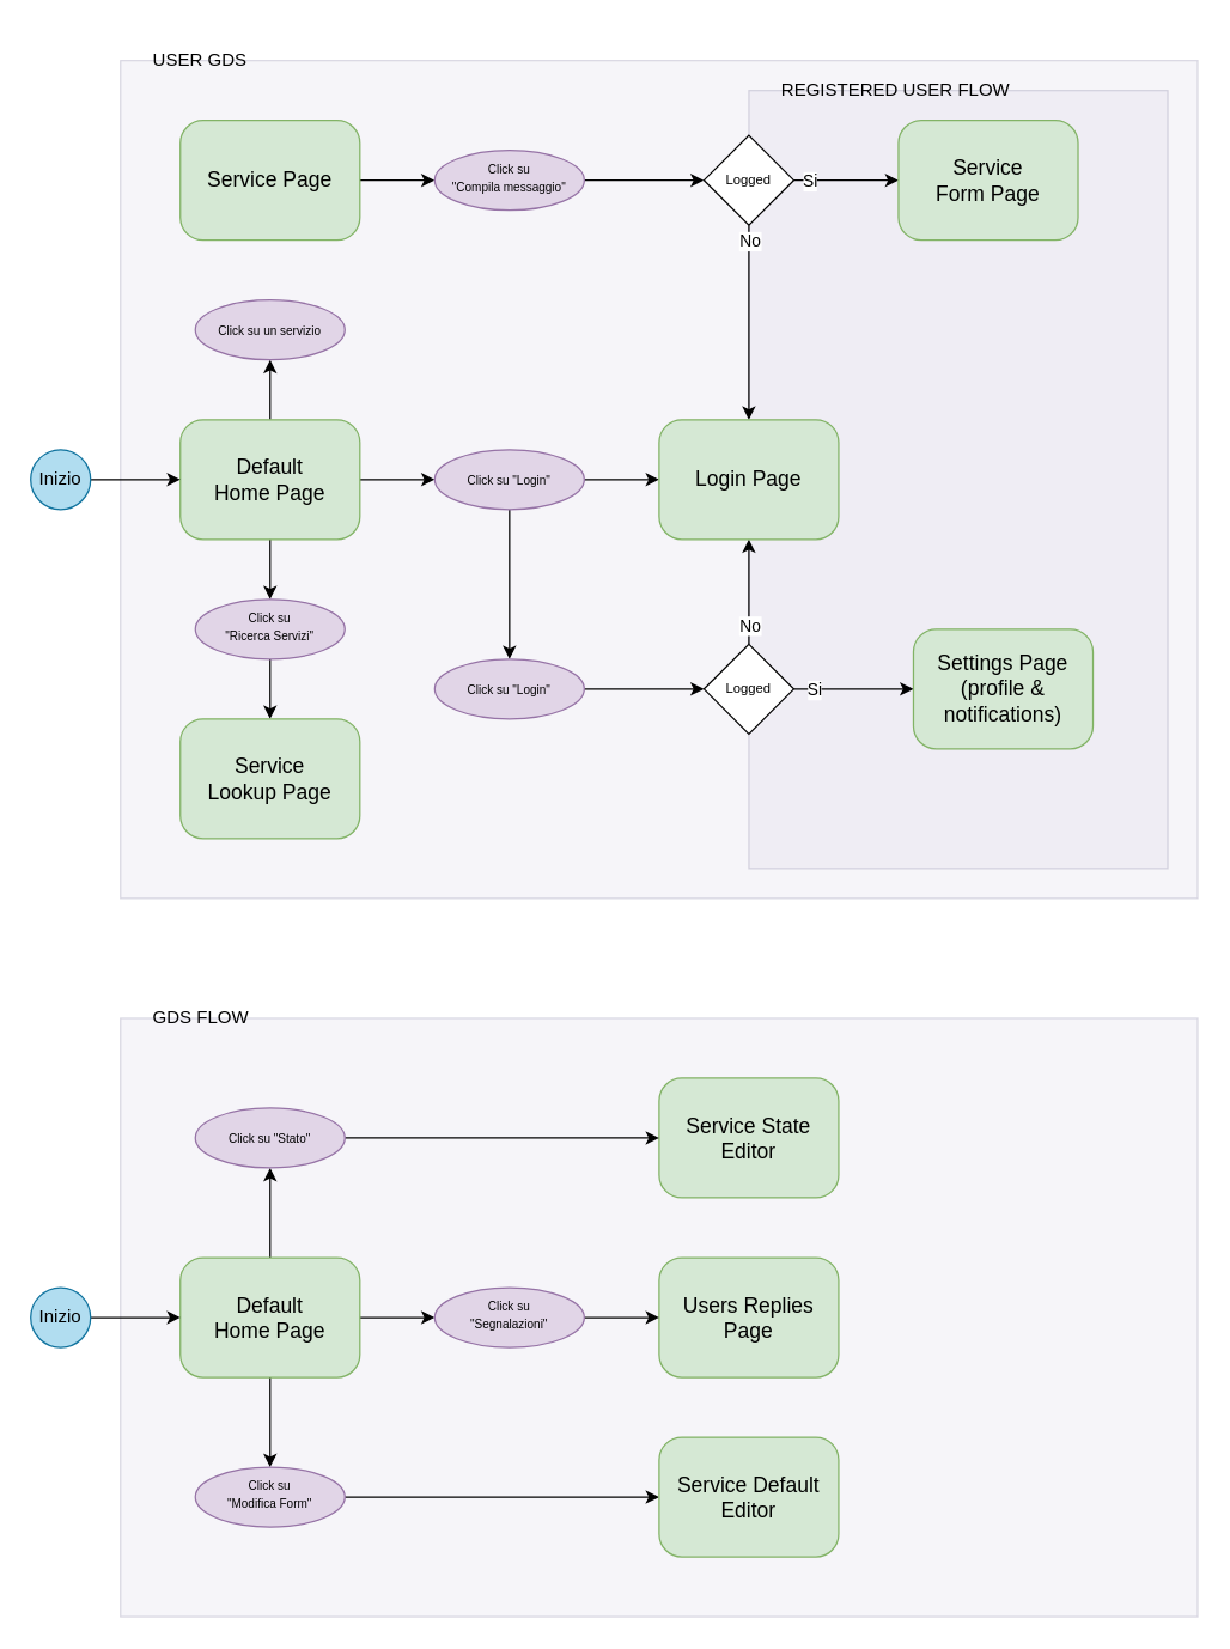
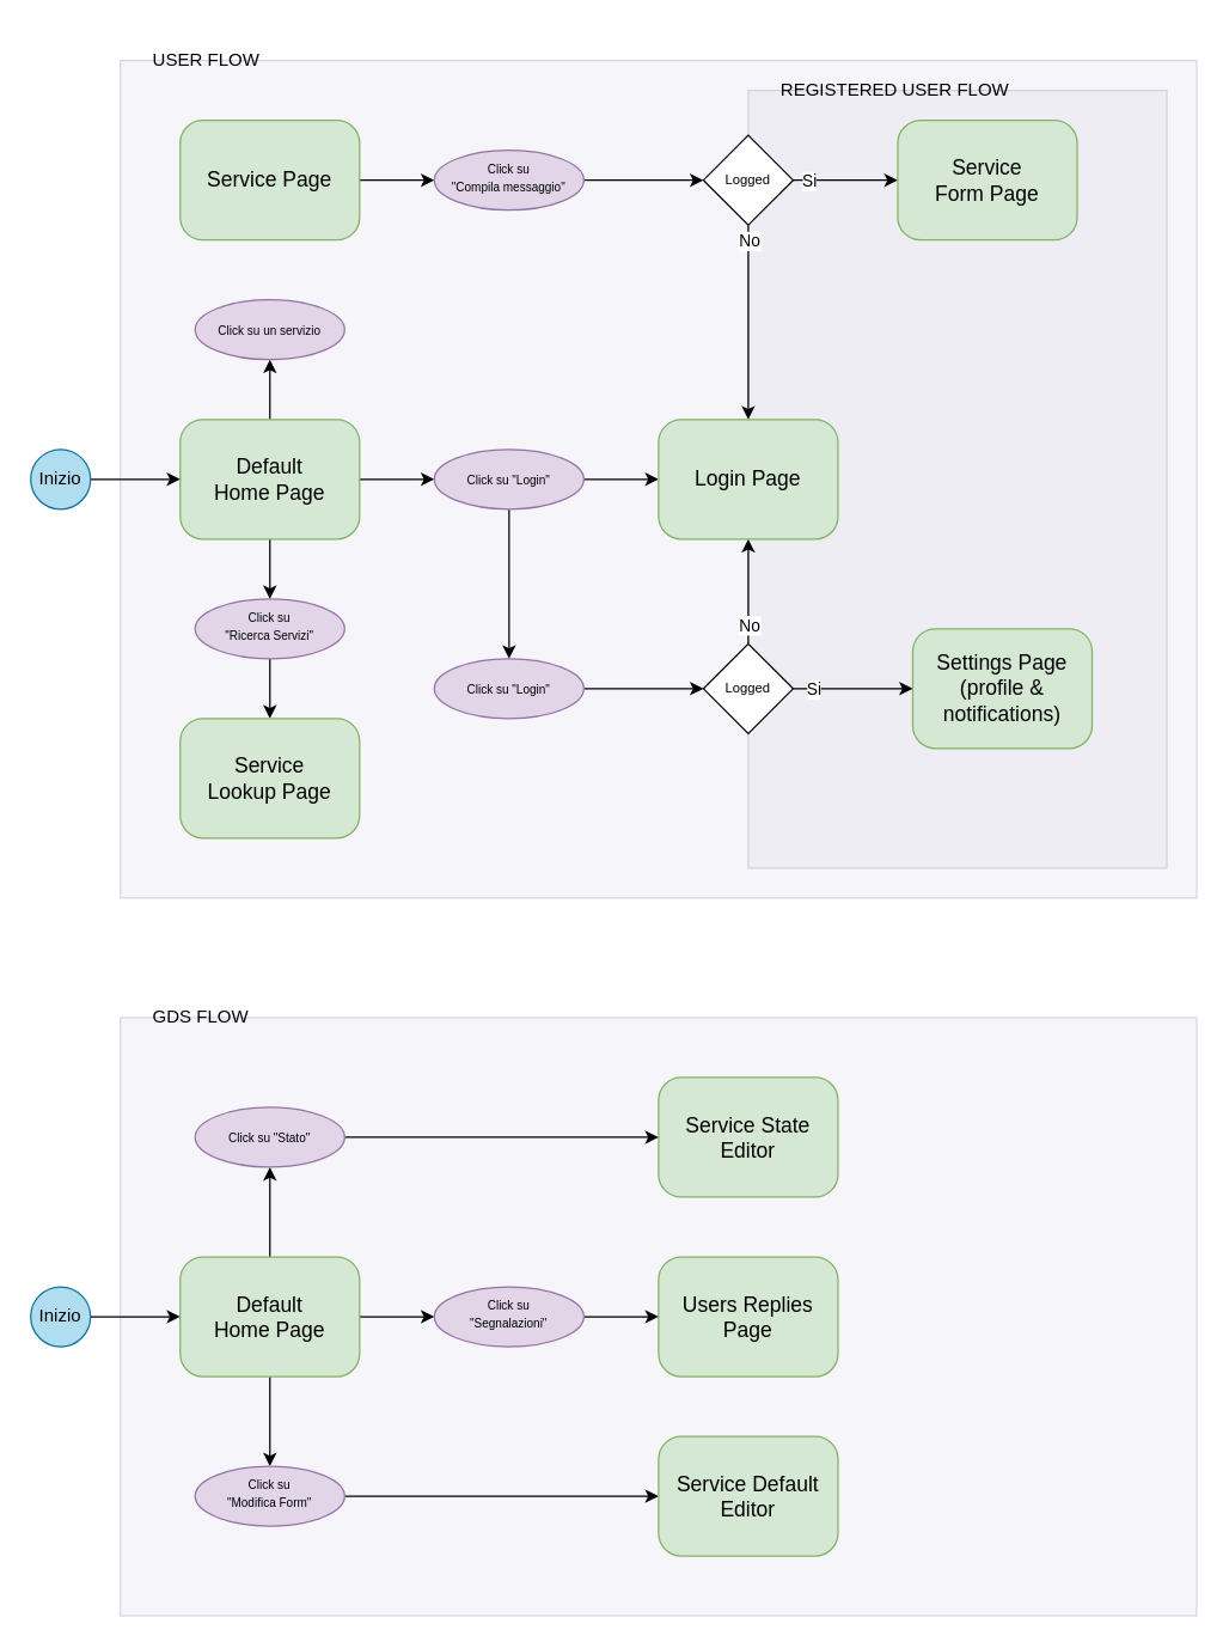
  <mxCell id="0" />
  <mxCell id="1" parent="0" />
  <mxCell id="2" value="" style="rounded=0;whiteSpace=wrap;html=1;fillColor=#d0cee2;strokeColor=#56517e;opacity=20;" vertex="1" parent="1"><mxGeometry x="80" y="680" width="720" height="400" as="geometry" /></mxCell>
  <mxCell id="3" value="" style="rounded=0;whiteSpace=wrap;html=1;fillColor=#d0cee2;strokeColor=#56517e;opacity=20;" vertex="1" parent="1"><mxGeometry x="80" y="40" width="720" height="560" as="geometry" /></mxCell>
  <mxCell id="4" value="" style="rounded=0;whiteSpace=wrap;html=1;fillColor=#d0cee2;strokeColor=#56517e;opacity=20;" vertex="1" parent="1"><mxGeometry x="500" y="60" width="280" height="520" as="geometry" /></mxCell>
  <mxCell id="5" value="" style="edgeStyle=orthogonalEdgeStyle;rounded=0;orthogonalLoop=1;jettySize=auto;html=1;" edge="1" parent="1" source="8" target="9"><mxGeometry relative="1" as="geometry" /></mxCell>
  <mxCell id="6" value="" style="edgeStyle=orthogonalEdgeStyle;rounded=0;orthogonalLoop=1;jettySize=auto;html=1;" edge="1" parent="1" source="8" target="16"><mxGeometry relative="1" as="geometry" /></mxCell>
  <mxCell id="7" value="" style="edgeStyle=orthogonalEdgeStyle;rounded=0;orthogonalLoop=1;jettySize=auto;html=1;" edge="1" parent="1" source="8" target="37"><mxGeometry relative="1" as="geometry" /></mxCell>
  <mxCell id="8" value="&lt;span style=&quot;font-size: 14px;&quot;&gt;Default&lt;/span&gt;&lt;div style=&quot;font-size: 14px;&quot;&gt;&lt;span style=&quot;font-size: 14px;&quot;&gt;Home Page&lt;/span&gt;&lt;/div&gt;" style="rounded=1;whiteSpace=wrap;html=1;fillColor=#d5e8d4;strokeColor=#82b366;perimeterSpacing=0;gradientColor=none;arcSize=19;fontSize=14;" vertex="1" parent="1"><mxGeometry x="120" y="280" width="120" height="80" as="geometry" /></mxCell>
  <mxCell id="9" value="&lt;span style=&quot;font-size: 8px;&quot;&gt;Click su un servizio&lt;/span&gt;" style="ellipse;whiteSpace=wrap;html=1;fillColor=#e1d5e7;strokeColor=#9673a6;fontSize=10;verticalAlign=middle;horizontal=1;" vertex="1" parent="1"><mxGeometry x="130" y="200" width="100" height="40" as="geometry" /></mxCell>
  <mxCell id="10" style="edgeStyle=orthogonalEdgeStyle;rounded=0;orthogonalLoop=1;jettySize=auto;html=1;exitX=1;exitY=0.5;exitDx=0;exitDy=0;" edge="1" parent="1" source="11" target="13"><mxGeometry relative="1" as="geometry" /></mxCell>
  <mxCell id="11" value="&lt;font style=&quot;font-size: 14px;&quot;&gt;Service Page&lt;/font&gt;" style="rounded=1;whiteSpace=wrap;html=1;fillColor=#d5e8d4;strokeColor=#82b366;perimeterSpacing=0;gradientColor=none;arcSize=19;fontSize=14;" vertex="1" parent="1"><mxGeometry x="120" y="80" width="120" height="80" as="geometry" /></mxCell>
  <mxCell id="12" value="" style="edgeStyle=orthogonalEdgeStyle;rounded=0;orthogonalLoop=1;jettySize=auto;html=1;" edge="1" parent="1" source="13" target="28"><mxGeometry relative="1" as="geometry" /></mxCell>
  <mxCell id="13" value="&lt;font style=&quot;font-size: 8px;&quot;&gt;Click su&lt;br&gt;&quot;Compila messaggio&quot;&lt;/font&gt;" style="ellipse;whiteSpace=wrap;html=1;fillColor=#e1d5e7;strokeColor=#9673a6;fontSize=10;verticalAlign=top;" vertex="1" parent="1"><mxGeometry x="290" y="100" width="100" height="40" as="geometry" /></mxCell>
  <mxCell id="14" value="" style="edgeStyle=orthogonalEdgeStyle;rounded=0;orthogonalLoop=1;jettySize=auto;html=1;" edge="1" parent="1" source="16" target="29"><mxGeometry relative="1" as="geometry" /></mxCell>
  <mxCell id="15" value="" style="edgeStyle=orthogonalEdgeStyle;rounded=0;orthogonalLoop=1;jettySize=auto;html=1;" edge="1" parent="1" source="16" target="18"><mxGeometry relative="1" as="geometry" /></mxCell>
  <mxCell id="16" value="&lt;span style=&quot;font-size: 8px;&quot;&gt;Click su &quot;Login&quot;&lt;/span&gt;" style="ellipse;whiteSpace=wrap;html=1;fillColor=#e1d5e7;strokeColor=#9673a6;fontSize=10;verticalAlign=middle;horizontal=1;" vertex="1" parent="1"><mxGeometry x="290" y="300" width="100" height="40" as="geometry" /></mxCell>
  <mxCell id="17" value="" style="edgeStyle=orthogonalEdgeStyle;rounded=0;orthogonalLoop=1;jettySize=auto;html=1;" edge="1" parent="1" source="18" target="23"><mxGeometry relative="1" as="geometry" /></mxCell>
  <mxCell id="18" value="&lt;span style=&quot;font-size: 8px;&quot;&gt;Click su &quot;Login&quot;&lt;/span&gt;" style="ellipse;whiteSpace=wrap;html=1;fillColor=#e1d5e7;strokeColor=#9673a6;fontSize=10;verticalAlign=middle;horizontal=1;" vertex="1" parent="1"><mxGeometry x="290" y="440" width="100" height="40" as="geometry" /></mxCell>
  <mxCell id="19" value="" style="edgeStyle=orthogonalEdgeStyle;rounded=0;orthogonalLoop=1;jettySize=auto;html=1;" edge="1" parent="1" source="23" target="29"><mxGeometry relative="1" as="geometry" /></mxCell>
  <mxCell id="20" value="No" style="edgeLabel;html=1;align=center;verticalAlign=middle;resizable=0;points=[];" connectable="0" vertex="1" parent="19"><mxGeometry x="-0.616" y="1" relative="1" as="geometry"><mxPoint x="1" as="offset" /></mxGeometry></mxCell>
  <mxCell id="21" value="" style="edgeStyle=orthogonalEdgeStyle;rounded=0;orthogonalLoop=1;jettySize=auto;html=1;" edge="1" parent="1" source="23" target="31"><mxGeometry relative="1" as="geometry" /></mxCell>
  <mxCell id="22" value="Si" style="edgeLabel;html=1;align=center;verticalAlign=middle;resizable=0;points=[];" connectable="0" vertex="1" parent="21"><mxGeometry x="-0.425" relative="1" as="geometry"><mxPoint x="-10" as="offset" /></mxGeometry></mxCell>
  <mxCell id="23" value="Logged" style="rhombus;whiteSpace=wrap;html=1;fontSize=9;" vertex="1" parent="1"><mxGeometry x="470" y="430" width="60" height="60" as="geometry" /></mxCell>
  <mxCell id="24" value="" style="edgeStyle=orthogonalEdgeStyle;rounded=0;orthogonalLoop=1;jettySize=auto;html=1;" edge="1" parent="1" source="28" target="30"><mxGeometry relative="1" as="geometry" /></mxCell>
  <mxCell id="25" value="Si" style="edgeLabel;html=1;align=center;verticalAlign=middle;resizable=0;points=[];" connectable="0" vertex="1" parent="24"><mxGeometry x="-0.578" relative="1" as="geometry"><mxPoint x="-5" as="offset" /></mxGeometry></mxCell>
  <mxCell id="26" style="edgeStyle=orthogonalEdgeStyle;rounded=0;orthogonalLoop=1;jettySize=auto;html=1;exitX=0.5;exitY=1;exitDx=0;exitDy=0;" edge="1" parent="1" source="28" target="29"><mxGeometry relative="1" as="geometry" /></mxCell>
  <mxCell id="27" value="No" style="edgeLabel;html=1;align=center;verticalAlign=middle;resizable=0;points=[];" connectable="0" vertex="1" parent="26"><mxGeometry x="-0.555" y="-1" relative="1" as="geometry"><mxPoint x="1" y="-19" as="offset" /></mxGeometry></mxCell>
  <mxCell id="28" value="Logged" style="rhombus;whiteSpace=wrap;html=1;fontSize=9;" vertex="1" parent="1"><mxGeometry x="470" y="90" width="60" height="60" as="geometry" /></mxCell>
  <mxCell id="29" value="&lt;font style=&quot;font-size: 14px;&quot;&gt;Login Page&lt;/font&gt;" style="rounded=1;whiteSpace=wrap;html=1;fillColor=#d5e8d4;strokeColor=#82b366;perimeterSpacing=0;gradientColor=none;arcSize=19;fontSize=14;" vertex="1" parent="1"><mxGeometry x="440" y="280" width="120" height="80" as="geometry" /></mxCell>
  <mxCell id="30" value="&lt;font style=&quot;font-size: 14px;&quot;&gt;Service&lt;/font&gt;&lt;div style=&quot;font-size: 14px;&quot;&gt;&lt;font style=&quot;font-size: 14px;&quot;&gt;Form Page&lt;/font&gt;&lt;/div&gt;" style="rounded=1;whiteSpace=wrap;html=1;fillColor=#d5e8d4;strokeColor=#82b366;perimeterSpacing=0;gradientColor=none;arcSize=19;fontSize=14;" vertex="1" parent="1"><mxGeometry x="600" y="80" width="120" height="80" as="geometry" /></mxCell>
  <mxCell id="31" value="&lt;font style=&quot;font-size: 14px;&quot;&gt;Settings Page&lt;/font&gt;&lt;div style=&quot;font-size: 14px;&quot;&gt;&lt;font style=&quot;font-size: 14px;&quot;&gt;(profile &amp;amp; notifications)&lt;/font&gt;&lt;/div&gt;" style="rounded=1;whiteSpace=wrap;html=1;fillColor=#d5e8d4;strokeColor=#82b366;perimeterSpacing=0;gradientColor=none;arcSize=19;fontSize=14;" vertex="1" parent="1"><mxGeometry x="610" y="420" width="120" height="80" as="geometry" /></mxCell>
- <mxCell id="32" value="USER GDS" style="rounded=0;whiteSpace=wrap;html=1;fillColor=none;strokeColor=none;align=left;" vertex="1" parent="1"><mxGeometry x="100" y="20" width="120" height="40" as="geometry" /></mxCell>
+ <mxCell id="32" value="USER FLOW" style="rounded=0;whiteSpace=wrap;html=1;fillColor=none;strokeColor=none;align=left;" vertex="1" parent="1"><mxGeometry x="100" y="20" width="120" height="40" as="geometry" /></mxCell>
  <mxCell id="33" value="REGISTERED USER FLOW" style="rounded=0;whiteSpace=wrap;html=1;fillColor=none;strokeColor=none;align=left;" vertex="1" parent="1"><mxGeometry x="520" y="40" width="180" height="40" as="geometry" /></mxCell>
  <mxCell id="34" value="" style="edgeStyle=orthogonalEdgeStyle;rounded=0;orthogonalLoop=1;jettySize=auto;html=1;" edge="1" parent="1" source="35" target="8"><mxGeometry relative="1" as="geometry" /></mxCell>
  <mxCell id="35" value="Inizio" style="ellipse;whiteSpace=wrap;html=1;aspect=fixed;fillColor=#b1ddf0;strokeColor=#10739e;" vertex="1" parent="1"><mxGeometry x="20" y="300" width="40" height="40" as="geometry" /></mxCell>
  <mxCell id="36" value="" style="edgeStyle=orthogonalEdgeStyle;rounded=0;orthogonalLoop=1;jettySize=auto;html=1;" edge="1" parent="1" source="37" target="38"><mxGeometry relative="1" as="geometry" /></mxCell>
  <mxCell id="37" value="&lt;font style=&quot;font-size: 8px;&quot;&gt;Click su&lt;br&gt;&quot;Ricerca Servizi&quot;&lt;/font&gt;" style="ellipse;whiteSpace=wrap;html=1;fillColor=#e1d5e7;strokeColor=#9673a6;fontSize=10;verticalAlign=top;" vertex="1" parent="1"><mxGeometry x="130" y="400" width="100" height="40" as="geometry" /></mxCell>
  <mxCell id="38" value="&lt;font style=&quot;font-size: 14px;&quot;&gt;Service &lt;br&gt;Lookup Page&lt;/font&gt;" style="rounded=1;whiteSpace=wrap;html=1;fillColor=#d5e8d4;strokeColor=#82b366;perimeterSpacing=0;gradientColor=none;arcSize=19;fontSize=14;" vertex="1" parent="1"><mxGeometry x="120" y="480" width="120" height="80" as="geometry" /></mxCell>
  <mxCell id="39" value="" style="edgeStyle=orthogonalEdgeStyle;rounded=0;orthogonalLoop=1;jettySize=auto;html=1;" edge="1" parent="1" source="42" target="51"><mxGeometry relative="1" as="geometry" /></mxCell>
  <mxCell id="40" value="" style="edgeStyle=orthogonalEdgeStyle;rounded=0;orthogonalLoop=1;jettySize=auto;html=1;" edge="1" parent="1" source="42" target="45"><mxGeometry relative="1" as="geometry" /></mxCell>
  <mxCell id="41" value="" style="edgeStyle=orthogonalEdgeStyle;rounded=0;orthogonalLoop=1;jettySize=auto;html=1;" edge="1" parent="1" source="42" target="47"><mxGeometry relative="1" as="geometry" /></mxCell>
  <mxCell id="42" value="&lt;span style=&quot;font-size: 14px;&quot;&gt;Default&lt;/span&gt;&lt;div style=&quot;font-size: 14px;&quot;&gt;&lt;span style=&quot;font-size: 14px;&quot;&gt;Home Page&lt;/span&gt;&lt;/div&gt;" style="rounded=1;whiteSpace=wrap;html=1;fillColor=#d5e8d4;strokeColor=#82b366;perimeterSpacing=0;gradientColor=none;arcSize=19;fontSize=14;" vertex="1" parent="1"><mxGeometry x="120" y="840" width="120" height="80" as="geometry" /></mxCell>
  <mxCell id="43" value="&lt;font style=&quot;font-size: 14px;&quot;&gt;Users Replies Page&lt;/font&gt;" style="rounded=1;whiteSpace=wrap;html=1;fillColor=#d5e8d4;strokeColor=#82b366;perimeterSpacing=0;gradientColor=none;arcSize=19;fontSize=14;" vertex="1" parent="1"><mxGeometry x="440" y="840" width="120" height="80" as="geometry" /></mxCell>
  <mxCell id="44" value="" style="edgeStyle=orthogonalEdgeStyle;rounded=0;orthogonalLoop=1;jettySize=auto;html=1;" edge="1" parent="1" source="45" target="49"><mxGeometry relative="1" as="geometry" /></mxCell>
  <mxCell id="45" value="&lt;font style=&quot;font-size: 8px;&quot;&gt;Click su&lt;br&gt;&quot;Modifica Form&quot;&lt;/font&gt;" style="ellipse;whiteSpace=wrap;html=1;fillColor=#e1d5e7;strokeColor=#9673a6;fontSize=10;verticalAlign=top;" vertex="1" parent="1"><mxGeometry x="130" y="980" width="100" height="40" as="geometry" /></mxCell>
  <mxCell id="46" value="" style="edgeStyle=orthogonalEdgeStyle;rounded=0;orthogonalLoop=1;jettySize=auto;html=1;" edge="1" parent="1" source="47" target="43"><mxGeometry relative="1" as="geometry" /></mxCell>
  <mxCell id="47" value="&lt;font style=&quot;font-size: 8px;&quot;&gt;Click su&lt;br&gt;&quot;Segnalazioni&quot;&lt;/font&gt;" style="ellipse;whiteSpace=wrap;html=1;fillColor=#e1d5e7;strokeColor=#9673a6;fontSize=10;verticalAlign=top;" vertex="1" parent="1"><mxGeometry x="290" y="860" width="100" height="40" as="geometry" /></mxCell>
  <mxCell id="48" value="&lt;font style=&quot;font-size: 14px;&quot;&gt;Service State&lt;/font&gt;&lt;div&gt;&lt;font style=&quot;font-size: 14px;&quot;&gt;Editor&lt;/font&gt;&lt;/div&gt;" style="rounded=1;whiteSpace=wrap;html=1;fillColor=#d5e8d4;strokeColor=#82b366;perimeterSpacing=0;gradientColor=none;arcSize=19;fontSize=14;" vertex="1" parent="1"><mxGeometry x="440" y="720" width="120" height="80" as="geometry" /></mxCell>
  <mxCell id="49" value="&lt;font style=&quot;font-size: 14px;&quot;&gt;Service Default Editor&lt;/font&gt;" style="rounded=1;whiteSpace=wrap;html=1;fillColor=#d5e8d4;strokeColor=#82b366;perimeterSpacing=0;gradientColor=none;arcSize=19;fontSize=14;" vertex="1" parent="1"><mxGeometry x="440" y="960" width="120" height="80" as="geometry" /></mxCell>
  <mxCell id="50" value="" style="edgeStyle=orthogonalEdgeStyle;rounded=0;orthogonalLoop=1;jettySize=auto;html=1;" edge="1" parent="1" source="51" target="48"><mxGeometry relative="1" as="geometry" /></mxCell>
  <mxCell id="51" value="&lt;span style=&quot;font-size: 8px;&quot;&gt;Click su &quot;Stato&quot;&lt;/span&gt;" style="ellipse;whiteSpace=wrap;html=1;fillColor=#e1d5e7;strokeColor=#9673a6;fontSize=10;verticalAlign=middle;horizontal=1;" vertex="1" parent="1"><mxGeometry x="130" y="740" width="100" height="40" as="geometry" /></mxCell>
  <mxCell id="52" value="GDS FLOW" style="rounded=0;whiteSpace=wrap;html=1;fillColor=none;strokeColor=none;align=left;" vertex="1" parent="1"><mxGeometry x="100" y="660" width="120" height="40" as="geometry" /></mxCell>
  <mxCell id="53" value="" style="edgeStyle=orthogonalEdgeStyle;rounded=0;orthogonalLoop=1;jettySize=auto;html=1;" edge="1" parent="1" source="54" target="42"><mxGeometry relative="1" as="geometry" /></mxCell>
  <mxCell id="54" value="Inizio" style="ellipse;whiteSpace=wrap;html=1;aspect=fixed;fillColor=#b1ddf0;strokeColor=#10739e;" vertex="1" parent="1"><mxGeometry x="20" y="860" width="40" height="40" as="geometry" /></mxCell>
